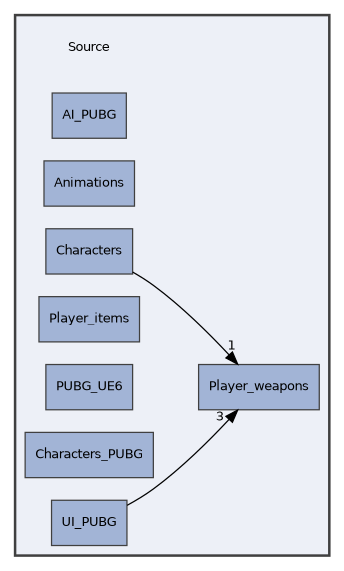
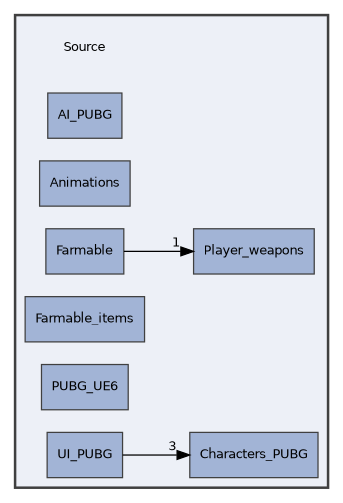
  digraph {
    compound=true
    rankdir=LR
    node [fontname=Helvetica fontsize=10 shape=box color=grey25 fillcolor="#a2b4d6" style="filled,"]
    edge [fontname=Helvetica fontsize=10 labeldistance=1.5 labelfontname=Helvetica labelfontsize=10]
    n1 [label=Source shape=plaintext color="" fillcolor="" style=""]
    n2 [label=AI_PUBG]
    n3 [label=Animations]
-   n4 [label=Characters]
-   n5 [label=Player_items]
+   n4 [label=Farmable]
+   n5 [label=Farmable_items]
    n6 [label=Player_weapons]
    n7 [label=PUBG_UE6]
    n8 [label=Characters_PUBG]
    n9 [label=UI_PUBG]
    subgraph cluster_1 {
      bgcolor="#edf0f7"
      fontname=Helvetica
      fontsize=10
      pencolor=grey25
      style="filled,bold,"
      n1
      n2
      n3
      n4
      n5
      n6
      n7
      n8
      n9
    }
    n4 -> n6 [headlabel=1]
-   n9 -> n6 [headlabel=3]
+   n9 -> n8 [headlabel=3]
  }
